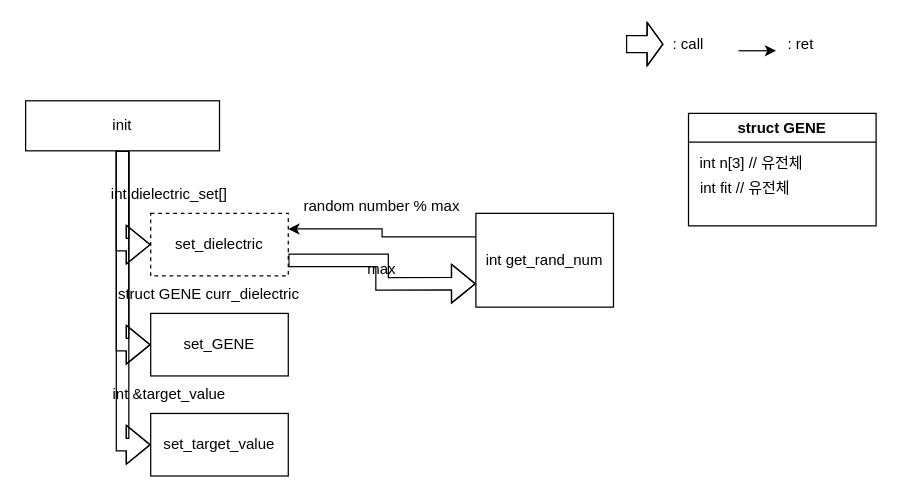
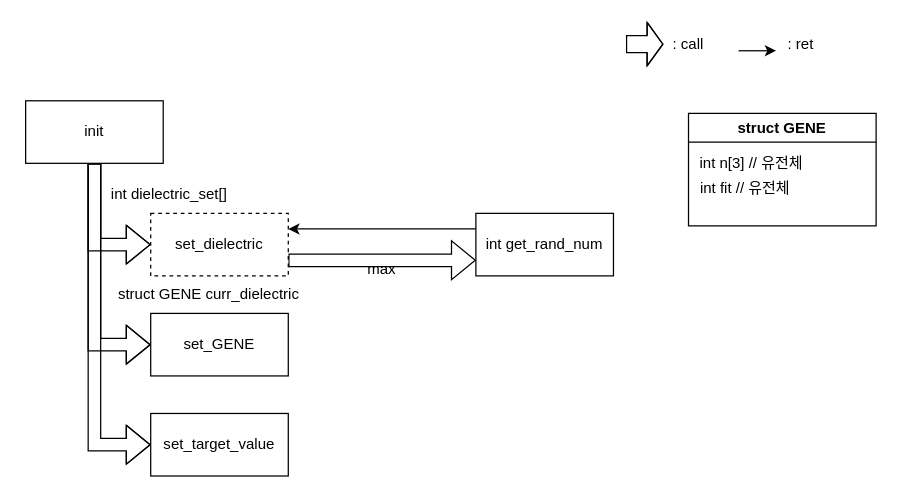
  <mxCell id="0" />
  <mxCell id="1" parent="0" />
  <mxCell id="2" style="edgeStyle=orthogonalEdgeStyle;rounded=0;orthogonalLoop=1;jettySize=auto;html=1;exitX=1;exitY=0.75;exitDx=0;exitDy=0;entryX=0;entryY=0.75;entryDx=0;entryDy=0;shape=flexArrow;" edge="1" parent="1" source="3" target="12"><mxGeometry relative="1" as="geometry" /></mxCell>
  <mxCell id="3" value="set_dielectric" style="rounded=0;whiteSpace=wrap;html=1;dashed=1;" vertex="1" parent="1"><mxGeometry x="120" y="170" width="110" height="50" as="geometry" /></mxCell>
  <mxCell id="4" style="edgeStyle=orthogonalEdgeStyle;rounded=0;orthogonalLoop=1;jettySize=auto;html=1;entryX=0;entryY=0.5;entryDx=0;entryDy=0;shape=flexArrow;strokeWidth=1;" edge="1" parent="1" source="7" target="3"><mxGeometry relative="1" as="geometry" /></mxCell>
  <mxCell id="5" style="edgeStyle=orthogonalEdgeStyle;rounded=0;orthogonalLoop=1;jettySize=auto;html=1;entryX=0;entryY=0.5;entryDx=0;entryDy=0;shape=flexArrow;" edge="1" parent="1" source="7" target="9"><mxGeometry relative="1" as="geometry" /></mxCell>
  <mxCell id="6" style="edgeStyle=orthogonalEdgeStyle;rounded=0;orthogonalLoop=1;jettySize=auto;html=1;entryX=0;entryY=0.5;entryDx=0;entryDy=0;shape=flexArrow;" edge="1" parent="1" source="7" target="15"><mxGeometry relative="1" as="geometry" /></mxCell>
- <mxCell id="7" value="init" style="rounded=0;whiteSpace=wrap;html=1;" vertex="1" parent="1"><mxGeometry x="20" y="80" width="155" height="40" as="geometry" /></mxCell>
+ <mxCell id="7" value="init" style="rounded=0;whiteSpace=wrap;html=1;" vertex="1" parent="1"><mxGeometry x="20" y="80" width="110" height="50" as="geometry" /></mxCell>
  <mxCell id="8" value="int dielectric_set[]" style="text;html=1;strokeColor=none;fillColor=none;align=center;verticalAlign=middle;whiteSpace=wrap;rounded=0;" vertex="1" parent="1"><mxGeometry x="85" y="140" width="100" height="30" as="geometry" /></mxCell>
  <mxCell id="9" value="set_GENE" style="rounded=0;whiteSpace=wrap;html=1;" vertex="1" parent="1"><mxGeometry x="120" y="250" width="110" height="50" as="geometry" /></mxCell>
  <mxCell id="10" value="&amp;nbsp;struct GENE curr_dielectric" style="text;html=1;strokeColor=none;fillColor=none;align=center;verticalAlign=middle;whiteSpace=wrap;rounded=0;" vertex="1" parent="1"><mxGeometry x="80" y="220" width="170" height="30" as="geometry" /></mxCell>
  <mxCell id="11" style="edgeStyle=orthogonalEdgeStyle;rounded=0;orthogonalLoop=1;jettySize=auto;html=1;exitX=0;exitY=0.25;exitDx=0;exitDy=0;entryX=1;entryY=0.25;entryDx=0;entryDy=0;" edge="1" parent="1" source="12" target="3"><mxGeometry relative="1" as="geometry" /></mxCell>
- <mxCell id="12" value="int get_rand_num" style="rounded=0;whiteSpace=wrap;html=1;" vertex="1" parent="1"><mxGeometry x="380" y="170" width="110" height="75" as="geometry" /></mxCell>
- <mxCell id="13" value="random number % max" style="text;html=1;strokeColor=none;fillColor=none;align=center;verticalAlign=middle;whiteSpace=wrap;rounded=0;" vertex="1" parent="1"><mxGeometry x="240" y="150" width="130" height="30" as="geometry" /></mxCell>
+ <mxCell id="12" value="int get_rand_num" style="rounded=0;whiteSpace=wrap;html=1;" vertex="1" parent="1"><mxGeometry x="380" y="170" width="110" height="50" as="geometry" /></mxCell>
  <mxCell id="14" value="max" style="text;html=1;strokeColor=none;fillColor=none;align=center;verticalAlign=middle;whiteSpace=wrap;rounded=0;" vertex="1" parent="1"><mxGeometry x="240" y="200" width="130" height="30" as="geometry" /></mxCell>
  <mxCell id="15" value="set_target_value" style="rounded=0;whiteSpace=wrap;html=1;" vertex="1" parent="1"><mxGeometry x="120" y="330" width="110" height="50" as="geometry" /></mxCell>
  <mxCell id="16" value="" style="shape=flexArrow;endArrow=classic;html=1;rounded=0;strokeWidth=1;edgeStyle=orthogonalEdgeStyle;width=13.714;endSize=3.863;" edge="1" parent="1"><mxGeometry width="50" height="50" relative="1" as="geometry"><mxPoint x="500" y="34.71" as="sourcePoint" /><mxPoint x="530" y="34.71" as="targetPoint" /><Array as="points"><mxPoint x="510" y="35" /><mxPoint x="510" y="35" /></Array></mxGeometry></mxCell>
  <mxCell id="17" value=": call" style="text;html=1;strokeColor=none;fillColor=none;align=center;verticalAlign=middle;whiteSpace=wrap;rounded=0;" vertex="1" parent="1"><mxGeometry x="520" y="20" width="60" height="30" as="geometry" /></mxCell>
  <mxCell id="18" value="" style="endArrow=classic;html=1;rounded=0;strokeWidth=1;edgeStyle=orthogonalEdgeStyle;" edge="1" parent="1"><mxGeometry width="50" height="50" relative="1" as="geometry"><mxPoint x="590" y="40" as="sourcePoint" /><mxPoint x="620" y="40" as="targetPoint" /></mxGeometry></mxCell>
  <mxCell id="19" value=": ret" style="text;html=1;strokeColor=none;fillColor=none;align=center;verticalAlign=middle;whiteSpace=wrap;rounded=0;" vertex="1" parent="1"><mxGeometry x="610" y="20" width="60" height="30" as="geometry" /></mxCell>
- <mxCell id="20" value="int &amp;amp;target_value" style="text;html=1;strokeColor=none;fillColor=none;align=center;verticalAlign=middle;whiteSpace=wrap;rounded=0;" vertex="1" parent="1"><mxGeometry x="80" y="300" width="110" height="30" as="geometry" /></mxCell>
  <mxCell id="21" value="struct GENE" style="swimlane;" vertex="1" parent="1"><mxGeometry x="550" y="90" width="150" height="90" as="geometry" /></mxCell>
  <mxCell id="22" value="int n[3] // 유전체" style="text;html=1;align=center;verticalAlign=middle;resizable=0;points=[];autosize=1;strokeColor=none;fillColor=none;" vertex="1" parent="21"><mxGeometry y="30" width="100" height="20" as="geometry" /></mxCell>
  <mxCell id="23" value="int fit // 유전체" style="text;html=1;align=center;verticalAlign=middle;resizable=0;points=[];autosize=1;strokeColor=none;fillColor=none;" vertex="1" parent="21"><mxGeometry y="50" width="90" height="20" as="geometry" /></mxCell>
